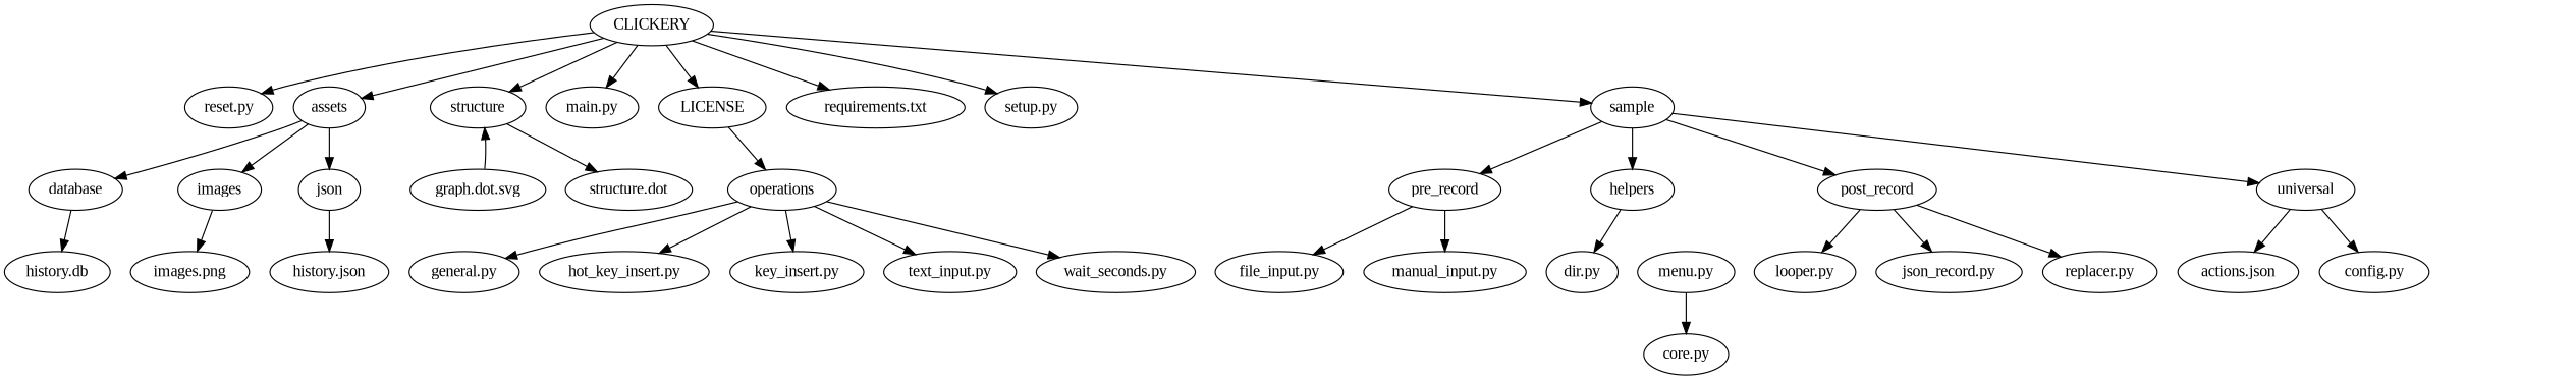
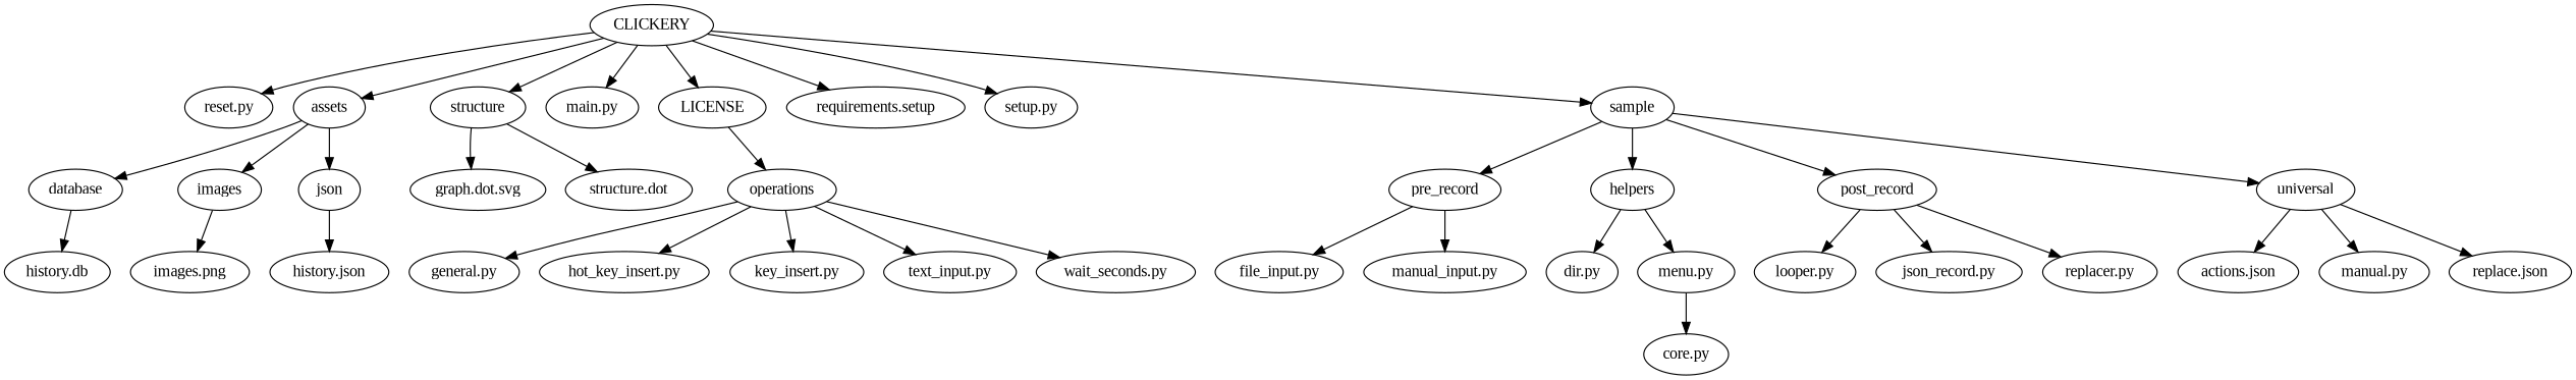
  digraph {
    fontname="Liberation Serif"
    node [fontname="Liberation Serif"]
    edge [fontname="Liberation Serif"]
    CLICKERY
    "reset.py"
    assets
    structure
    "main.py"
    LICENSE
-   "requirements.txt"
+   "requirements.txt" [label="requirements.setup"]
    "setup.py"
    sample
    database
    images
    json
    "graph.dot.svg"
    "structure.dot"
    operations
    pre_record
    helpers
    post_record
    universal
    "history.db"
    "images.png"
    "history.json"
    "file_input.py"
    "manual_input.py"
    "dir.py"
    "menu.py"
    "looper.py"
    n28 [label="json_record.py"]
    "replacer.py"
    "actions.json"
-   "config.py"
+   "config.py" [label="manual.py"]
+   "replace.json"
    "general.py"
    "hot_key_insert.py"
    "key_insert.py"
    "text_input.py"
    "wait_seconds.py"
    "core.py"
    CLICKERY -> "reset.py"
    CLICKERY -> assets
    CLICKERY -> structure
    CLICKERY -> "main.py"
    CLICKERY -> LICENSE
    CLICKERY -> "requirements.txt"
    CLICKERY -> "setup.py"
    CLICKERY -> sample
    assets -> database
    assets -> images
    assets -> json
-   "graph.dot.svg" -> structure
+   structure -> "graph.dot.svg"
    structure -> "structure.dot"
    LICENSE -> operations
    sample -> pre_record
    sample -> helpers
    sample -> post_record
    sample -> universal
    database -> "history.db"
    images -> "images.png"
    json -> "history.json"
    operations -> "general.py"
    operations -> "hot_key_insert.py"
    operations -> "key_insert.py"
    operations -> "text_input.py"
    operations -> "wait_seconds.py"
    pre_record -> "file_input.py"
    pre_record -> "manual_input.py"
    helpers -> "dir.py"
+   helpers -> "menu.py"
    post_record -> "looper.py"
    post_record -> n28
    post_record -> "replacer.py"
    universal -> "actions.json"
    universal -> "config.py"
+   universal -> "replace.json"
    "menu.py" -> "core.py"
  }
